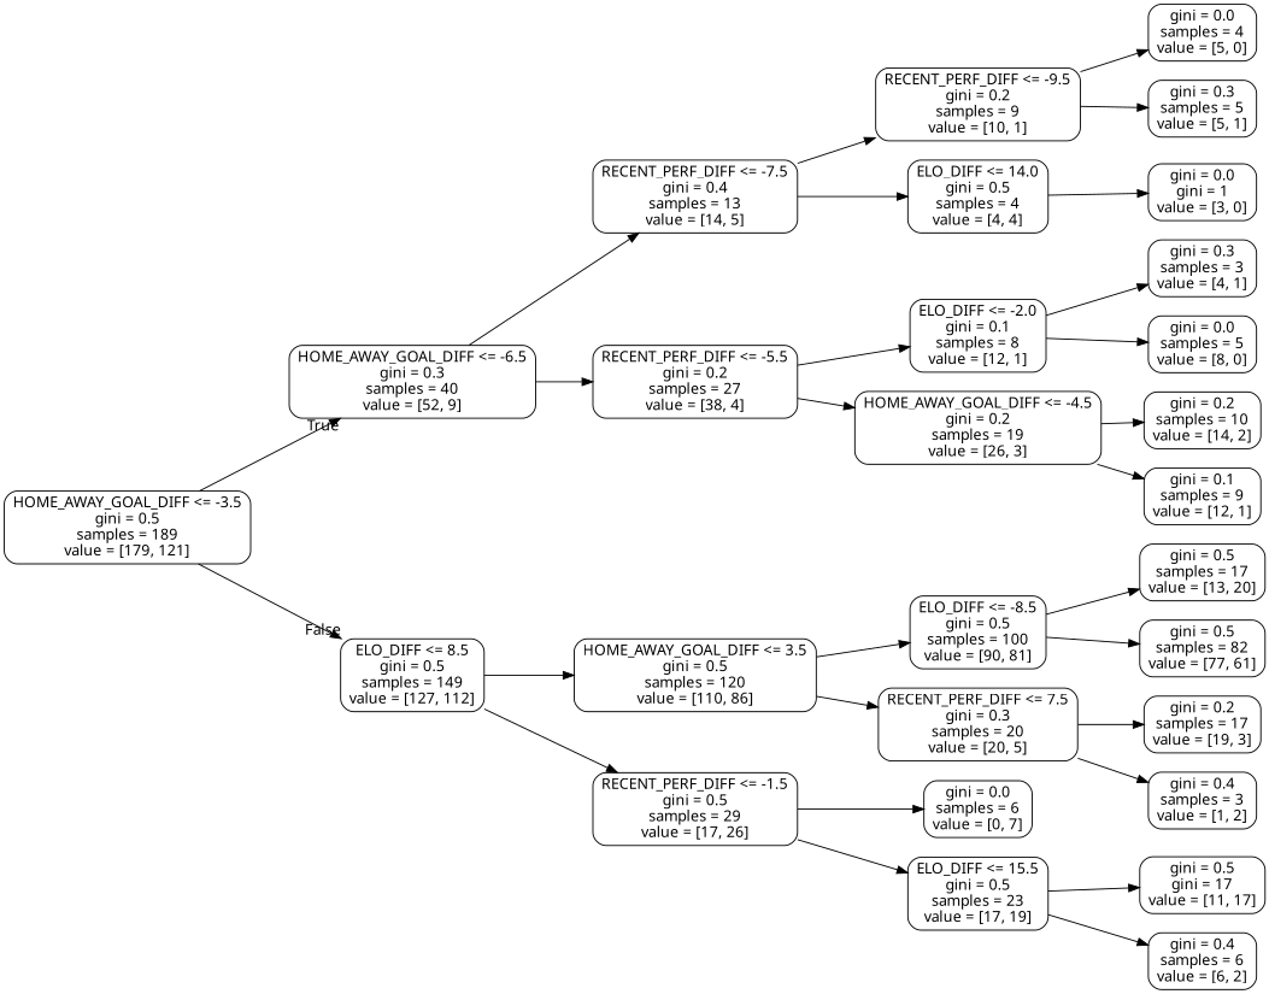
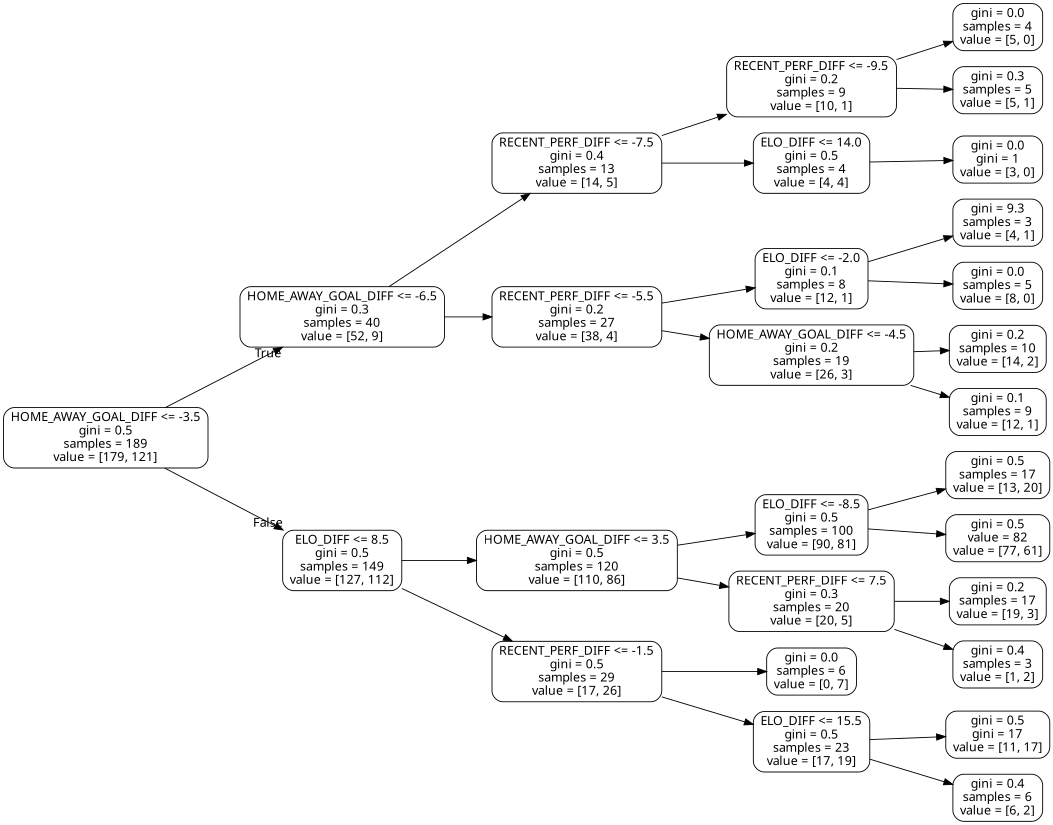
  digraph {
    fontname="Noto Sans"
    rankdir=LR
    node [color=black fontname="Noto Sans" shape=box style=rounded]
    edge [fontname="Noto Sans"]
    n1 [label="HOME_AWAY_GOAL_DIFF <= -3.5\ngini = 0.5\nsamples = 189\nvalue = [179, 121]"]
    n2 [label="HOME_AWAY_GOAL_DIFF <= -6.5\ngini = 0.3\nsamples = 40\nvalue = [52, 9]"]
    n3 [label="ELO_DIFF <= 8.5\ngini = 0.5\nsamples = 149\nvalue = [127, 112]"]
    n4 [label="RECENT_PERF_DIFF <= -7.5\ngini = 0.4\nsamples = 13\nvalue = [14, 5]"]
    n5 [label="RECENT_PERF_DIFF <= -5.5\ngini = 0.2\nsamples = 27\nvalue = [38, 4]"]
    n6 [label="HOME_AWAY_GOAL_DIFF <= 3.5\ngini = 0.5\nsamples = 120\nvalue = [110, 86]"]
    n7 [label="RECENT_PERF_DIFF <= -1.5\ngini = 0.5\nsamples = 29\nvalue = [17, 26]"]
    n8 [label="RECENT_PERF_DIFF <= -9.5\ngini = 0.2\nsamples = 9\nvalue = [10, 1]"]
    n9 [label="ELO_DIFF <= 14.0\ngini = 0.5\nsamples = 4\nvalue = [4, 4]"]
    n10 [label="ELO_DIFF <= -2.0\ngini = 0.1\nsamples = 8\nvalue = [12, 1]"]
    n11 [label="HOME_AWAY_GOAL_DIFF <= -4.5\ngini = 0.2\nsamples = 19\nvalue = [26, 3]"]
    n12 [label="gini = 0.0\nsamples = 4\nvalue = [5, 0]"]
    n13 [label="gini = 0.3\nsamples = 5\nvalue = [5, 1]"]
    n14 [label="gini = 0.0\ngini = 1\nvalue = [3, 0]"]
-   n15 [label="gini = 0.3\nsamples = 3\nvalue = [4, 1]"]
+   n15 [label="gini = 9.3\nsamples = 3\nvalue = [4, 1]"]
    n16 [label="gini = 0.0\nsamples = 5\nvalue = [8, 0]"]
    n17 [label="gini = 0.2\nsamples = 10\nvalue = [14, 2]"]
    n18 [label="gini = 0.1\nsamples = 9\nvalue = [12, 1]"]
    n19 [label="ELO_DIFF <= -8.5\ngini = 0.5\nsamples = 100\nvalue = [90, 81]"]
    n20 [label="RECENT_PERF_DIFF <= 7.5\ngini = 0.3\nsamples = 20\nvalue = [20, 5]"]
    n21 [label="gini = 0.0\nsamples = 6\nvalue = [0, 7]"]
    n22 [label="ELO_DIFF <= 15.5\ngini = 0.5\nsamples = 23\nvalue = [17, 19]"]
    n23 [label="gini = 0.5\nsamples = 17\nvalue = [13, 20]"]
-   n24 [label="gini = 0.5\nsamples = 82\nvalue = [77, 61]"]
+   n24 [label="gini = 0.5\nvalue = 82\nvalue = [77, 61]"]
    n25 [label="gini = 0.2\nsamples = 17\nvalue = [19, 3]"]
    n26 [label="gini = 0.4\nsamples = 3\nvalue = [1, 2]"]
    n27 [label="gini = 0.5\ngini = 17\nvalue = [11, 17]"]
    n28 [label="gini = 0.4\nsamples = 6\nvalue = [6, 2]"]
    n1 -> n2 [headlabel=True labelangle=45 labeldistance=2.5]
    n1 -> n3 [headlabel=False labelangle=-45 labeldistance=2.5]
    n2 -> n4
    n2 -> n5
    n3 -> n6
    n3 -> n7
    n4 -> n8
    n4 -> n9
    n5 -> n10
    n5 -> n11
    n6 -> n19
    n6 -> n20
    n7 -> n21
    n7 -> n22
    n8 -> n12
    n8 -> n13
    n9 -> n14
    n10 -> n15
    n10 -> n16
    n11 -> n17
    n11 -> n18
    n19 -> n23
    n19 -> n24
    n20 -> n25
    n20 -> n26
    n22 -> n27
    n22 -> n28
  }
